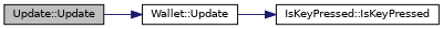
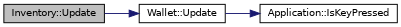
  digraph {
    rankdir=LR
    node [color=black fontname=Helvetica fontsize=10 shape=record]
    edge [color=midnightblue fontname=Helvetica fontsize=10 labelfontname=Helvetica labelfontsize=10 style=solid]
-   n1 [fillcolor=grey75 fontcolor=black height=0.2 label="Update::Update" style=filled width=0.4]
+   n1 [fillcolor=grey75 fontcolor=black height=0.2 label="Inventory::Update" style=filled width=0.4]
    n2 [height=0.2 label="Wallet::Update" width=0.4]
-   n3 [height=0.2 label="IsKeyPressed::IsKeyPressed" width=0.4]
+   n3 [height=0.2 label="Application::IsKeyPressed" width=0.4]
    n1 -> n2
    n2 -> n3
  }
